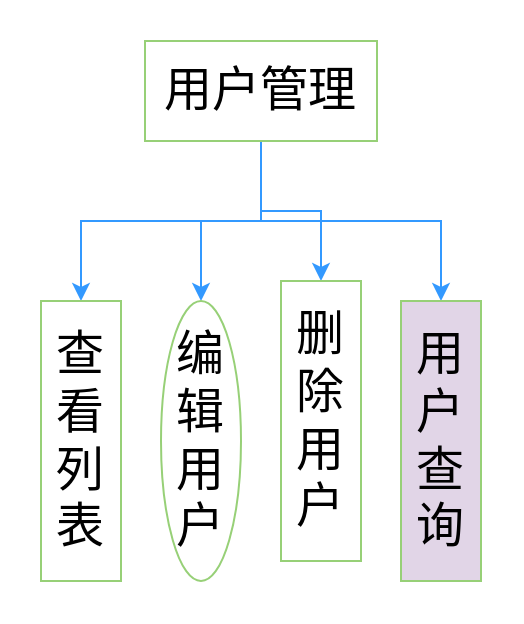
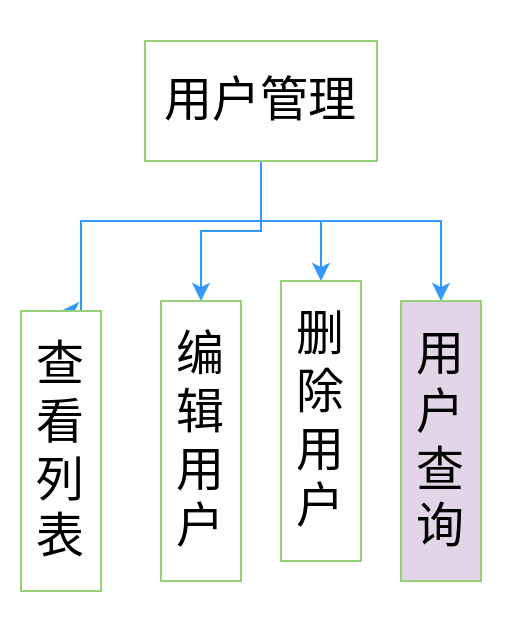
  <mxCell id="0" />
  <mxCell id="1" parent="0" />
  <mxCell id="2" style="edgeStyle=orthogonalEdgeStyle;rounded=0;orthogonalLoop=1;jettySize=auto;html=1;entryX=0.5;entryY=0;entryDx=0;entryDy=0;strokeColor=#3399FF;" edge="1" parent="1" source="6" target="7"><mxGeometry relative="1" as="geometry"><Array as="points"><mxPoint x="130" y="110" /><mxPoint x="40" y="110" /></Array></mxGeometry></mxCell>
  <mxCell id="3" style="edgeStyle=orthogonalEdgeStyle;rounded=0;orthogonalLoop=1;jettySize=auto;html=1;entryX=0.5;entryY=0;entryDx=0;entryDy=0;strokeColor=#3399FF;" edge="1" parent="1" source="6" target="8"><mxGeometry relative="1" as="geometry" /></mxCell>
  <mxCell id="4" style="edgeStyle=orthogonalEdgeStyle;rounded=0;orthogonalLoop=1;jettySize=auto;html=1;entryX=0.5;entryY=0;entryDx=0;entryDy=0;strokeColor=#3399FF;" edge="1" parent="1" source="6" target="9"><mxGeometry relative="1" as="geometry" /></mxCell>
  <mxCell id="5" style="edgeStyle=orthogonalEdgeStyle;rounded=0;orthogonalLoop=1;jettySize=auto;html=1;strokeColor=#3399FF;" edge="1" parent="1" source="6" target="10"><mxGeometry relative="1" as="geometry"><Array as="points"><mxPoint x="130" y="110" /><mxPoint x="220" y="110" /></Array></mxGeometry></mxCell>
- <mxCell id="6" value="用户管理" style="rounded=0;whiteSpace=wrap;html=1;fontSize=24;strokeColor=#97D077;" vertex="1" parent="1"><mxGeometry x="72" y="20" width="116" height="50" as="geometry" /></mxCell>
- <mxCell id="7" value="查看列表" style="rounded=0;whiteSpace=wrap;html=1;fontSize=24;strokeColor=#97D077;" vertex="1" parent="1"><mxGeometry x="20" y="150" width="40" height="140" as="geometry" /></mxCell>
- <mxCell id="8" value="编辑用户" style="ellipse;whiteSpace=wrap;html=1;fontSize=24;strokeColor=#97D077;" vertex="1" parent="1"><mxGeometry x="80" y="150" width="40" height="140" as="geometry" /></mxCell>
+ <mxCell id="6" value="用户管理" style="rounded=0;whiteSpace=wrap;html=1;fontSize=24;strokeColor=#97D077;" vertex="1" parent="1"><mxGeometry x="72" y="20" width="116" height="60" as="geometry" /></mxCell>
+ <mxCell id="7" value="查看列表" style="rounded=0;whiteSpace=wrap;html=1;fontSize=24;strokeColor=#97D077;" vertex="1" parent="1"><mxGeometry x="10" y="155" width="40" height="140" as="geometry" /></mxCell>
+ <mxCell id="8" value="编辑用户" style="rounded=0;whiteSpace=wrap;html=1;fontSize=24;strokeColor=#97D077;" vertex="1" parent="1"><mxGeometry x="80" y="150" width="40" height="140" as="geometry" /></mxCell>
  <mxCell id="9" value="删除用户" style="rounded=0;whiteSpace=wrap;html=1;fontSize=24;strokeColor=#97D077;" vertex="1" parent="1"><mxGeometry x="140" y="140" width="40" height="140" as="geometry" /></mxCell>
  <mxCell id="10" value="用户查询" style="rounded=0;whiteSpace=wrap;html=1;fontSize=24;strokeColor=#97D077;fillColor=#e1d5e7;" vertex="1" parent="1"><mxGeometry x="200" y="150" width="40" height="140" as="geometry" /></mxCell>
